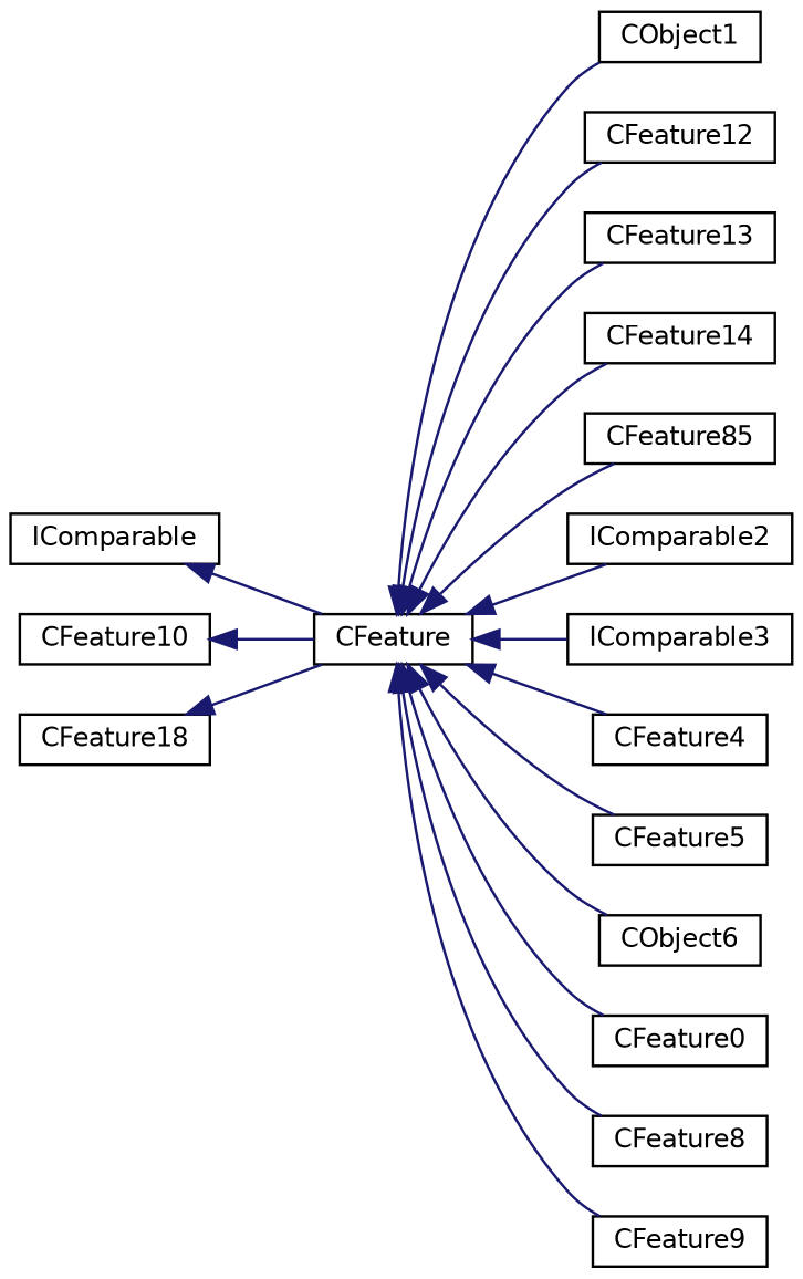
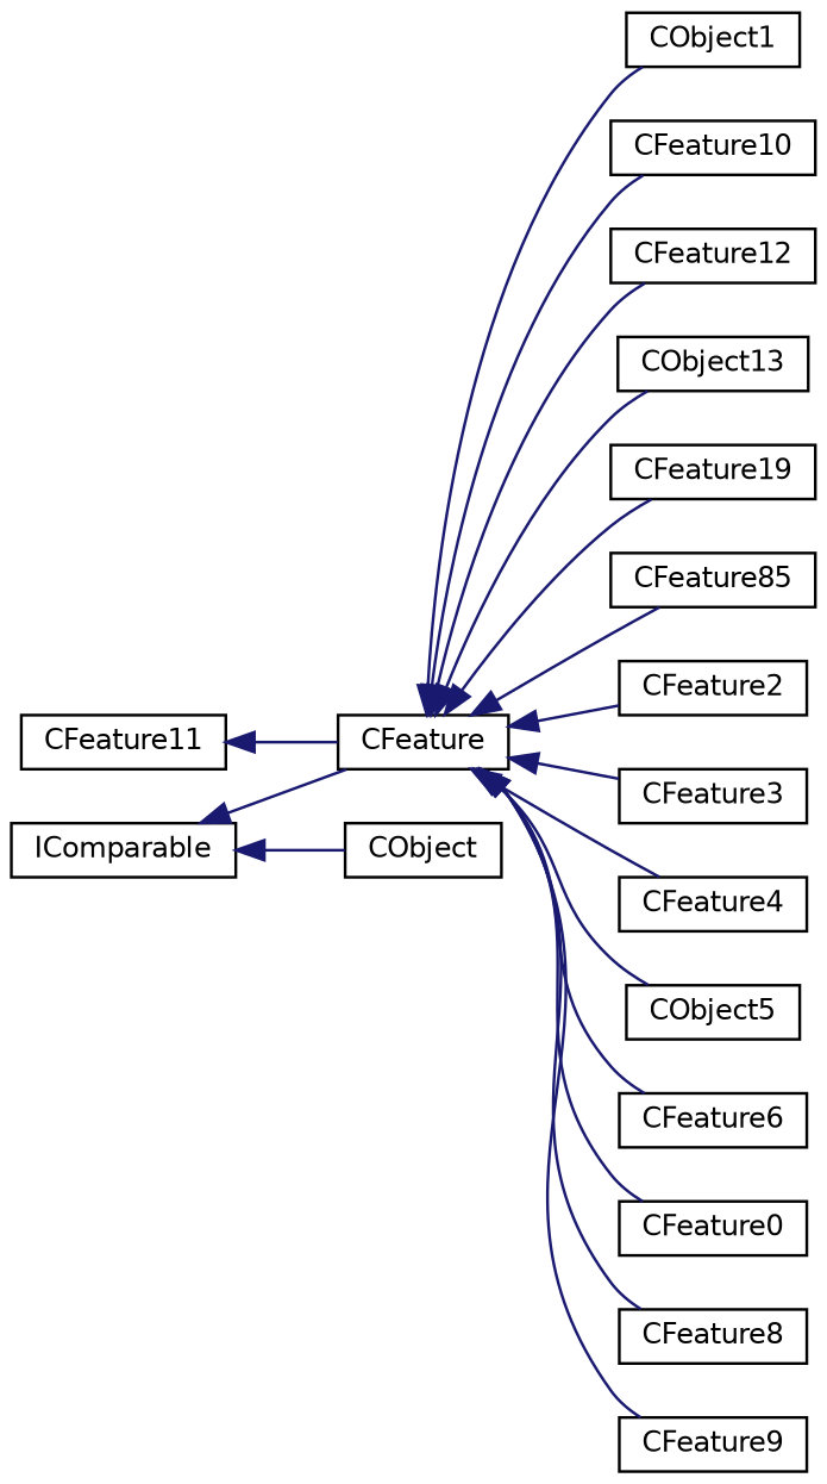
  digraph {
    rankdir=LR
    node [color=black fillcolor=white fontname=Helvetica fontsize=10 shape=record style=filled]
    edge [color=midnightblue dir=back fontname=Helvetica fontsize=10 labelfontname=Helvetica labelfontsize=10 style=solid]
    n1 [height=0.2 label=IComparable width=0.4]
    n2 [height=0.2 label=CFeature width=0.4]
+   n3 [height=0.2 label=CObject width=0.4]
    n4 [height=0.2 label=CObject1 width=0.4]
    n5 [height=0.2 label=CFeature10 width=0.4]
    n6 [height=0.2 label=CFeature12 width=0.4]
-   n7 [height=0.2 label=CFeature13 width=0.4]
-   n8 [height=0.2 label=CFeature14 width=0.4]
+   n7 [height=0.2 label=CObject13 width=0.4]
+   n8 [height=0.2 label=CFeature19 width=0.4]
    n9 [height=0.2 label=CFeature85 width=0.4]
-   n10 [height=0.2 label=IComparable2 width=0.4]
-   n11 [height=0.2 label=IComparable3 width=0.4]
+   n10 [height=0.2 label=CFeature2 width=0.4]
+   n11 [height=0.2 label=CFeature3 width=0.4]
    n12 [height=0.2 label=CFeature4 width=0.4]
-   n13 [height=0.2 label=CFeature5 width=0.4]
-   n14 [height=0.2 label=CObject6 width=0.4]
+   n13 [height=0.2 label=CObject5 width=0.4]
+   n14 [height=0.2 label=CFeature6 width=0.4]
    n15 [height=0.2 label=CFeature0 width=0.4]
    n16 [height=0.2 label=CFeature8 width=0.4]
    n17 [height=0.2 label=CFeature9 width=0.4]
-   n18 [height=0.2 label=CFeature18 width=0.4]
+   n18 [height=0.2 label=CFeature11 width=0.4]
    n1 -> n2
+   n1 -> n3
    n2 -> n4
-   n5 -> n2
+   n2 -> n5
    n2 -> n6
    n2 -> n7
    n2 -> n8
    n2 -> n9
    n2 -> n10
    n2 -> n11
    n2 -> n12
    n2 -> n13
    n2 -> n14
    n2 -> n15
    n2 -> n16
    n2 -> n17
    n18 -> n2
  }
